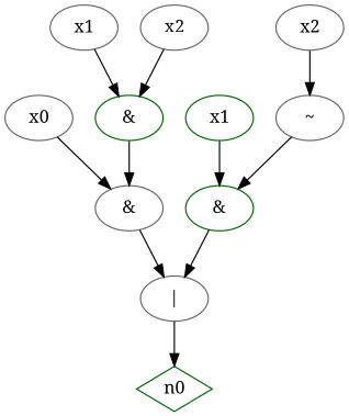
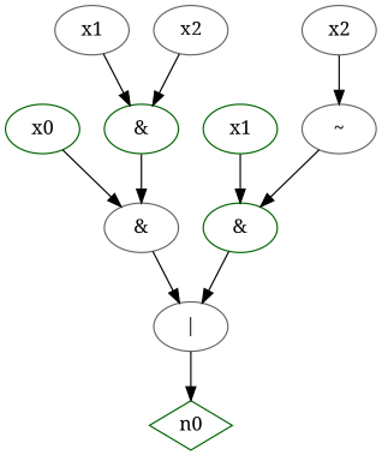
  digraph {
    fontname="Noto Serif"
    node [color=gray40 fontname="Noto Serif"]
    edge [fontname="Noto Serif"]
    n0 [shape=diamond color=darkgreen]
    n1 [label="|"]
    n2 [label="&"]
-   n3 [label=x0]
+   n3 [label=x0 color=darkgreen]
    n4 [label="&" color=darkgreen]
    n5 [label=x1]
    n6 [label=x2]
    n7 [label="&" color=darkgreen]
    n8 [label=x1 color=darkgreen]
    n9 [label="~"]
    n10 [label=x2]
    n1 -> n0
    n2 -> n1
    n3 -> n2
    n4 -> n2
    n5 -> n4
    n6 -> n4
    n7 -> n1
    n8 -> n7
    n9 -> n7
    n10 -> n9
  }
